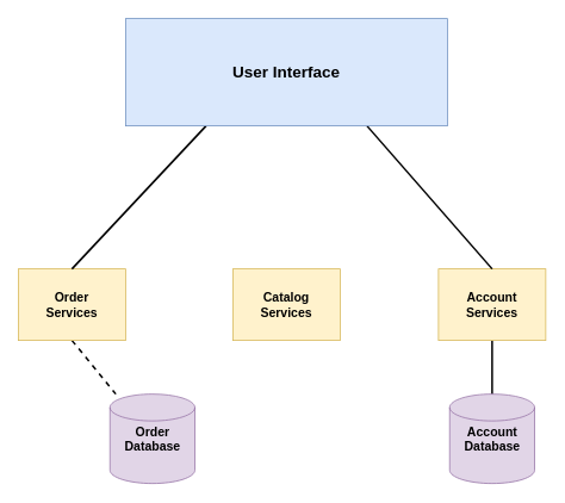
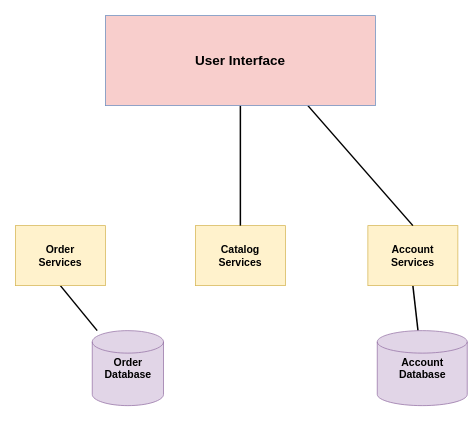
  <mxCell id="0" />
  <mxCell id="1" parent="0" />
- <mxCell id="2" style="edgeStyle=none;rounded=0;orthogonalLoop=1;jettySize=auto;html=1;exitX=0.5;exitY=1;exitDx=0;exitDy=0;endArrow=none;endFill=0;strokeWidth=2;startArrow=none;startFill=0;dashed=1;" parent="1" source="3" target="11" edge="1"><mxGeometry relative="1" as="geometry" /></mxCell>
+ <mxCell id="2" style="edgeStyle=none;rounded=0;orthogonalLoop=1;jettySize=auto;html=1;exitX=0.5;exitY=1;exitDx=0;exitDy=0;endArrow=none;endFill=0;strokeWidth=2;startArrow=none;startFill=0;" parent="1" source="3" target="11" edge="1"><mxGeometry relative="1" as="geometry" /></mxCell>
  <mxCell id="3" value="&lt;font style=&quot;font-size: 14px&quot;&gt;&lt;b&gt;Order&lt;br&gt;Services&lt;/b&gt;&lt;/font&gt;" style="rounded=0;whiteSpace=wrap;html=1;fillColor=#fff2cc;strokeColor=#d6b656;" parent="1" vertex="1"><mxGeometry x="20" y="300" width="120" height="80" as="geometry" /></mxCell>
  <mxCell id="4" style="edgeStyle=none;rounded=0;orthogonalLoop=1;jettySize=auto;html=1;exitX=0.5;exitY=1;exitDx=0;exitDy=0;endArrow=none;endFill=0;strokeWidth=2;startArrow=none;startFill=0;" parent="1" source="5" target="12" edge="1"><mxGeometry relative="1" as="geometry" /></mxCell>
  <mxCell id="5" value="&lt;b&gt;&lt;font style=&quot;font-size: 14px&quot;&gt;Account&lt;br&gt;Services&lt;/font&gt;&lt;/b&gt;" style="rounded=0;whiteSpace=wrap;html=1;fillColor=#fff2cc;strokeColor=#d6b656;" parent="1" vertex="1"><mxGeometry x="490" y="300" width="120" height="80" as="geometry" /></mxCell>
  <mxCell id="6" value="&lt;b&gt;&lt;font style=&quot;font-size: 14px&quot;&gt;Catalog&lt;br&gt;Services&lt;/font&gt;&lt;/b&gt;" style="rounded=0;whiteSpace=wrap;html=1;fillColor=#fff2cc;strokeColor=#d6b656;align=center;" parent="1" vertex="1"><mxGeometry x="260" y="300" width="120" height="80" as="geometry" /></mxCell>
- <mxCell id="7" style="rounded=0;orthogonalLoop=1;jettySize=auto;html=1;exitX=0.25;exitY=1;exitDx=0;exitDy=0;entryX=0.5;entryY=0;entryDx=0;entryDy=0;endArrow=none;endFill=0;strokeWidth=2;" parent="1" source="10" target="3" edge="1"><mxGeometry relative="1" as="geometry" /></mxCell>
+ <mxCell id="8" style="rounded=0;orthogonalLoop=1;jettySize=auto;html=1;exitX=0.5;exitY=1;exitDx=0;exitDy=0;entryX=0.5;entryY=0;entryDx=0;entryDy=0;endArrow=none;endFill=0;strokeWidth=2;" parent="1" source="10" target="6" edge="1"><mxGeometry relative="1" as="geometry" /></mxCell>
  <mxCell id="9" style="rounded=0;orthogonalLoop=1;jettySize=auto;html=1;exitX=0.75;exitY=1;exitDx=0;exitDy=0;entryX=0.5;entryY=0;entryDx=0;entryDy=0;endArrow=none;endFill=0;strokeWidth=2;" parent="1" source="10" target="5" edge="1"><mxGeometry relative="1" as="geometry" /></mxCell>
- <mxCell id="10" value="&lt;span style=&quot;font-size: 18px&quot;&gt;&lt;b&gt;User Interface&lt;/b&gt;&lt;/span&gt;" style="rounded=0;whiteSpace=wrap;html=1;fillColor=#dae8fc;strokeColor=#6c8ebf;" parent="1" vertex="1"><mxGeometry x="140" y="20" width="360" height="120" as="geometry" /></mxCell>
+ <mxCell id="10" value="&lt;span style=&quot;font-size: 18px&quot;&gt;&lt;b&gt;User Interface&lt;/b&gt;&lt;/span&gt;" style="rounded=0;whiteSpace=wrap;html=1;fillColor=#f8cecc;strokeColor=#6c8ebf;" parent="1" vertex="1"><mxGeometry x="140" y="20" width="360" height="120" as="geometry" /></mxCell>
  <mxCell id="11" value="&lt;b style=&quot;font-size: 14px&quot;&gt;Order&lt;br&gt;Database&lt;/b&gt;" style="shape=cylinder2;whiteSpace=wrap;html=1;boundedLbl=1;backgroundOutline=1;size=15;fillColor=#e1d5e7;strokeColor=#9673a6;" parent="1" vertex="1"><mxGeometry x="122.5" y="440" width="95" height="100" as="geometry" /></mxCell>
- <mxCell id="12" value="&lt;b style=&quot;font-size: 14px&quot;&gt;Account&lt;br&gt;Database&lt;/b&gt;" style="shape=cylinder2;whiteSpace=wrap;html=1;boundedLbl=1;backgroundOutline=1;size=15;fillColor=#e1d5e7;strokeColor=#9673a6;" parent="1" vertex="1"><mxGeometry x="502.5" y="440" width="95" height="100" as="geometry" /></mxCell>
+ <mxCell id="12" value="&lt;b style=&quot;font-size: 14px&quot;&gt;Account&lt;br&gt;Database&lt;/b&gt;" style="shape=cylinder2;whiteSpace=wrap;html=1;boundedLbl=1;backgroundOutline=1;size=15;fillColor=#e1d5e7;strokeColor=#9673a6;" parent="1" vertex="1"><mxGeometry x="502.5" y="440" width="120" height="100" as="geometry" /></mxCell>
